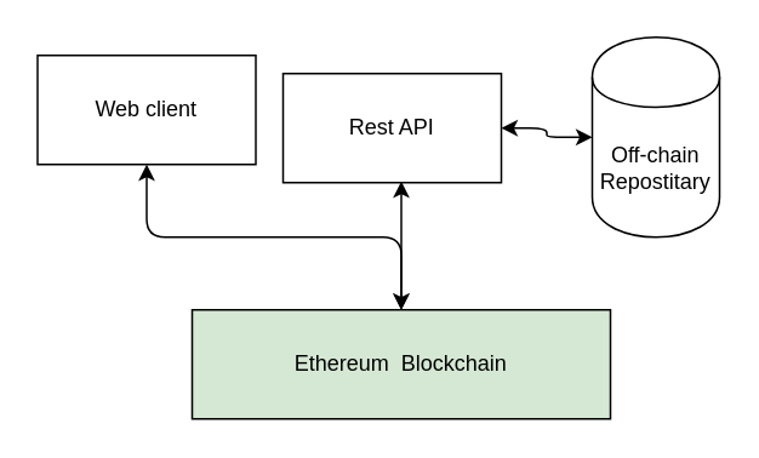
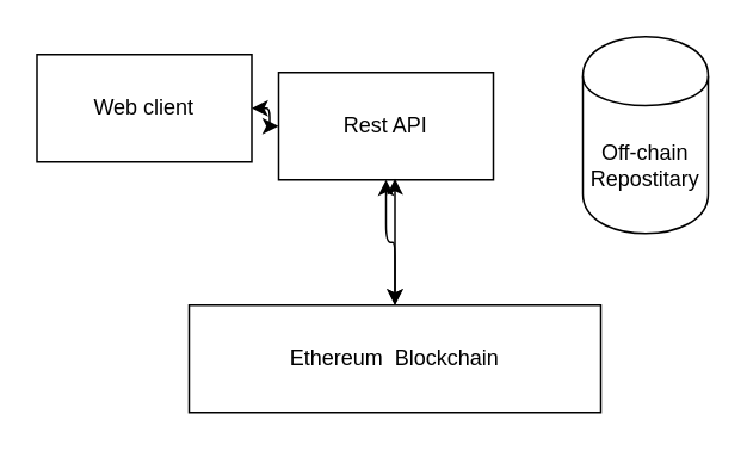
  <mxCell id="0" />
  <mxCell id="1" parent="0" />
- <mxCell id="2" value="Ethereum&amp;nbsp; Blockchain" style="rounded=0;whiteSpace=wrap;html=1;fillColor=#d5e8d4;" vertex="1" parent="1"><mxGeometry x="105" y="170" width="230" height="60" as="geometry" /></mxCell>
- <mxCell id="3" value="" style="endArrow=classic;startArrow=classic;html=1;fontFamily=Helvetica;fontSize=11;fontColor=#000000;align=center;strokeColor=#000000;edgeStyle=orthogonalEdgeStyle;" edge="1" parent="1" source="4" target="7"><mxGeometry relative="1" as="geometry" /></mxCell>
+ <mxCell id="2" value="Ethereum&amp;nbsp; Blockchain" style="rounded=0;whiteSpace=wrap;html=1;" vertex="1" parent="1"><mxGeometry x="105" y="170" width="230" height="60" as="geometry" /></mxCell>
+ <mxCell id="3" value="" style="endArrow=classic;startArrow=classic;html=1;fontFamily=Helvetica;fontSize=11;fontColor=#000000;align=center;strokeColor=#000000;edgeStyle=orthogonalEdgeStyle;" edge="1" parent="1" source="4" target="2"><mxGeometry relative="1" as="geometry" /></mxCell>
  <mxCell id="4" value="Rest API" style="rounded=0;whiteSpace=wrap;html=1;" vertex="1" parent="1"><mxGeometry x="155" y="40" width="120" height="60" as="geometry" /></mxCell>
- <mxCell id="5" style="endArrow=classic;startArrow=classic;html=1;fontFamily=Helvetica;fontSize=11;fontColor=#000000;align=center;strokeColor=#000000;edgeStyle=orthogonalEdgeStyle;" edge="1" parent="1" source="6" target="2"><mxGeometry relative="1" as="geometry" /></mxCell>
+ <mxCell id="5" style="endArrow=classic;startArrow=classic;html=1;fontFamily=Helvetica;fontSize=11;fontColor=#000000;align=center;strokeColor=#000000;edgeStyle=orthogonalEdgeStyle;" edge="1" parent="1" source="6" target="4"><mxGeometry relative="1" as="geometry" /></mxCell>
  <mxCell id="6" value="Web client" style="rounded=0;whiteSpace=wrap;html=1;" vertex="1" parent="1"><mxGeometry x="20" y="30" width="120" height="60" as="geometry" /></mxCell>
  <mxCell id="7" value="Off-chain Repostitary" style="shape=cylinder;whiteSpace=wrap;html=1;boundedLbl=1;backgroundOutline=1;" vertex="1" parent="1"><mxGeometry x="325" y="20" width="70" height="110" as="geometry" /></mxCell>
  <mxCell id="8" value="" style="endArrow=classic;startArrow=classic;html=1;" edge="1" parent="1" source="2"><mxGeometry width="50" height="50" relative="1" as="geometry"><mxPoint x="220" y="149.289" as="sourcePoint" /><mxPoint x="220" y="99.289" as="targetPoint" /></mxGeometry></mxCell>
